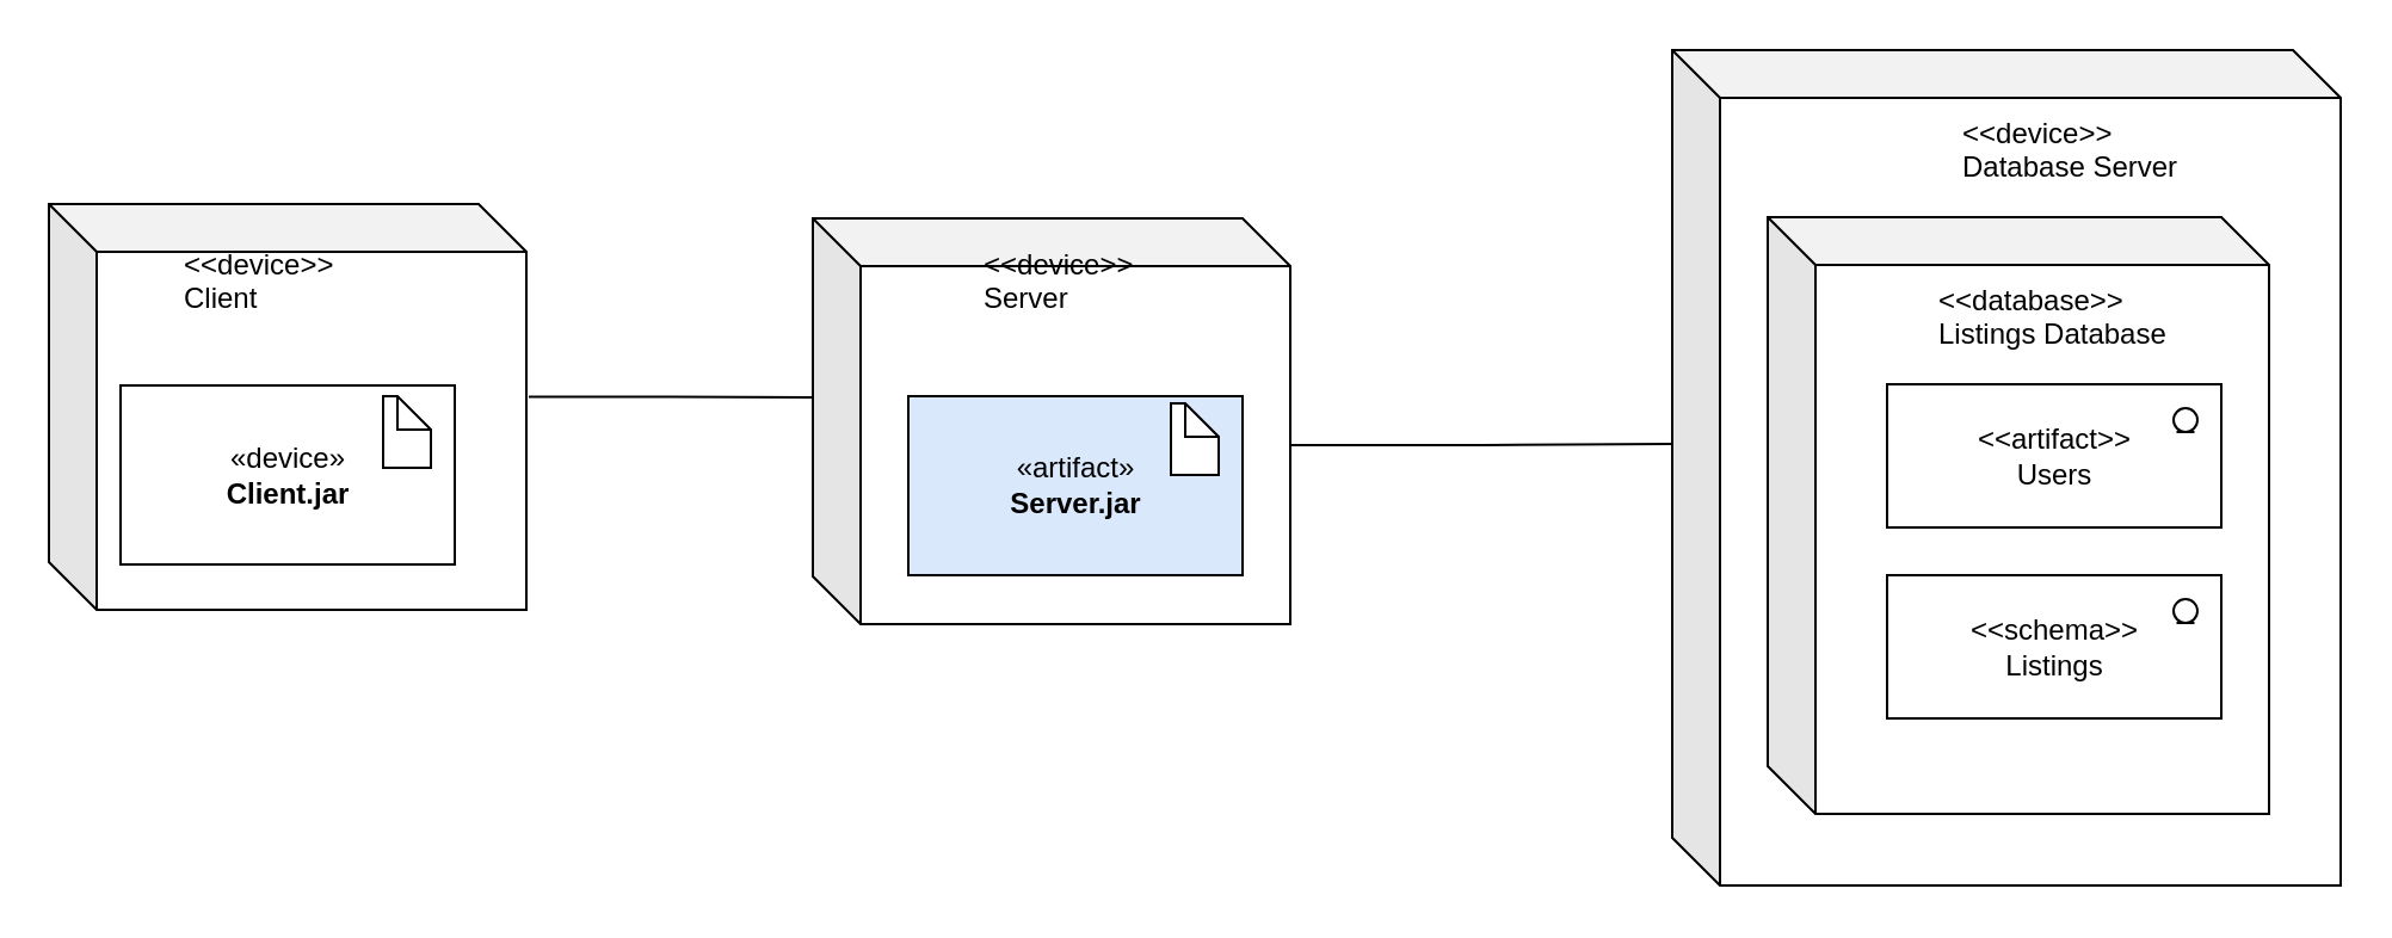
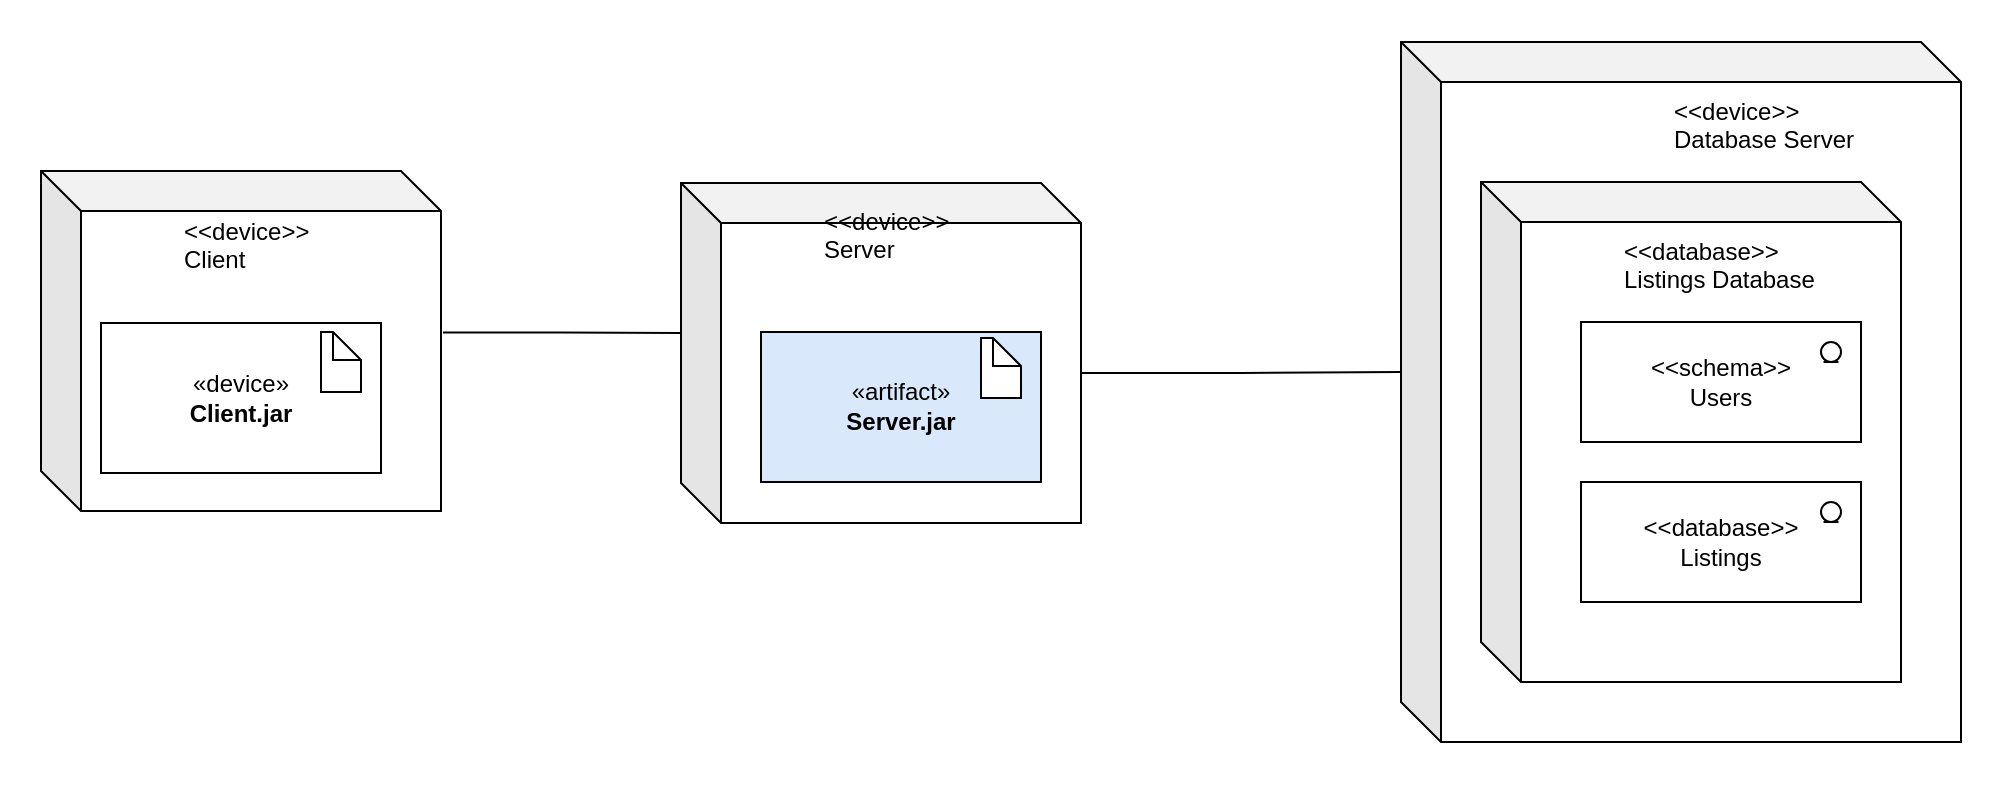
  <mxCell id="0" />
  <mxCell id="1" parent="0" />
  <mxCell id="2" style="edgeStyle=orthogonalEdgeStyle;rounded=0;orthogonalLoop=1;jettySize=auto;html=1;exitX=0;exitY=0;exitDx=200;exitDy=95;exitPerimeter=0;entryX=0;entryY=0;entryDx=0;entryDy=165;entryPerimeter=0;endArrow=none;endFill=0;" edge="1" parent="1" source="3" target="4"><mxGeometry relative="1" as="geometry" /></mxCell>
  <mxCell id="3" value="" style="shape=cube;whiteSpace=wrap;html=1;boundedLbl=1;backgroundOutline=1;darkOpacity=0.05;darkOpacity2=0.1;" parent="1" vertex="1"><mxGeometry x="340" y="91" width="200" height="170" as="geometry" /></mxCell>
  <mxCell id="4" value="" style="shape=cube;whiteSpace=wrap;html=1;boundedLbl=1;backgroundOutline=1;darkOpacity=0.05;darkOpacity2=0.1;" parent="1" vertex="1"><mxGeometry x="700" y="20.5" width="280" height="350" as="geometry" /></mxCell>
- <mxCell id="5" value="&amp;lt;&amp;lt;device&amp;gt;&amp;gt;&lt;br&gt;Database Server" style="text;html=1;resizable=0;points=[];autosize=1;align=left;verticalAlign=top;spacingTop=-4;" vertex="1" parent="1"><mxGeometry x="820" y="45.5" width="110" height="30" as="geometry" /></mxCell>
+ <mxCell id="5" value="&amp;lt;&amp;lt;device&amp;gt;&amp;gt;&lt;br&gt;Database Server" style="text;html=1;resizable=0;points=[];autosize=1;align=left;verticalAlign=top;spacingTop=-4;" vertex="1" parent="1"><mxGeometry x="835" y="45.5" width="110" height="30" as="geometry" /></mxCell>
  <mxCell id="6" value="" style="shape=cube;whiteSpace=wrap;html=1;boundedLbl=1;backgroundOutline=1;darkOpacity=0.05;darkOpacity2=0.1;" vertex="1" parent="1"><mxGeometry x="740" y="90.5" width="210" height="250" as="geometry" /></mxCell>
  <mxCell id="7" value="&amp;lt;&amp;lt;database&amp;gt;&amp;gt;&lt;br&gt;Listings Database" style="text;html=1;resizable=0;points=[];autosize=1;align=left;verticalAlign=top;spacingTop=-4;" vertex="1" parent="1"><mxGeometry x="810" y="115.5" width="130" height="30" as="geometry" /></mxCell>
- <mxCell id="8" value="&amp;lt;&amp;lt;artifact&amp;gt;&amp;gt;&lt;br&gt;Users" style="html=1;" vertex="1" parent="1"><mxGeometry x="790" y="160.5" width="140" height="60" as="geometry" /></mxCell>
- <mxCell id="9" value="&amp;lt;&amp;lt;schema&amp;gt;&amp;gt;&lt;br&gt;Listings" style="html=1;" vertex="1" parent="1"><mxGeometry x="790" y="240.5" width="140" height="60" as="geometry" /></mxCell>
+ <mxCell id="8" value="&amp;lt;&amp;lt;schema&amp;gt;&amp;gt;&lt;br&gt;Users" style="html=1;" vertex="1" parent="1"><mxGeometry x="790" y="160.5" width="140" height="60" as="geometry" /></mxCell>
+ <mxCell id="9" value="&amp;lt;&amp;lt;database&amp;gt;&amp;gt;&lt;br&gt;Listings" style="html=1;" vertex="1" parent="1"><mxGeometry x="790" y="240.5" width="140" height="60" as="geometry" /></mxCell>
  <mxCell id="10" value="" style="ellipse;shape=umlEntity;whiteSpace=wrap;html=1;" vertex="1" parent="1"><mxGeometry x="910" y="170.5" width="10" height="10" as="geometry" /></mxCell>
  <mxCell id="11" value="" style="ellipse;shape=umlEntity;whiteSpace=wrap;html=1;" vertex="1" parent="1"><mxGeometry x="910" y="250.5" width="10" height="10" as="geometry" /></mxCell>
  <mxCell id="12" value="&amp;lt;&amp;lt;device&amp;gt;&amp;gt;&lt;br&gt;Server" style="text;html=1;resizable=0;points=[];autosize=1;align=left;verticalAlign=top;spacingTop=-4;" vertex="1" parent="1"><mxGeometry x="410" y="101" width="80" height="30" as="geometry" /></mxCell>
  <mxCell id="13" value="«artifact»&lt;br&gt;&lt;b&gt;Server.jar&lt;/b&gt;" style="html=1;fillColor=#dae8fc;" vertex="1" parent="1"><mxGeometry x="380" y="165.5" width="140" height="75" as="geometry" /></mxCell>
  <mxCell id="14" style="edgeStyle=orthogonalEdgeStyle;rounded=0;orthogonalLoop=1;jettySize=auto;html=1;exitX=1.005;exitY=0.475;exitDx=0;exitDy=0;exitPerimeter=0;entryX=0;entryY=0;entryDx=0;entryDy=75;entryPerimeter=0;endArrow=none;endFill=0;" edge="1" parent="1" source="15" target="3"><mxGeometry relative="1" as="geometry" /></mxCell>
  <mxCell id="15" value="" style="shape=cube;whiteSpace=wrap;html=1;boundedLbl=1;backgroundOutline=1;darkOpacity=0.05;darkOpacity2=0.1;" vertex="1" parent="1"><mxGeometry x="20" y="85" width="200" height="170" as="geometry" /></mxCell>
  <mxCell id="16" value="«device»&lt;br&gt;&lt;b&gt;Client.jar&lt;/b&gt;" style="html=1;" vertex="1" parent="1"><mxGeometry x="50" y="161" width="140" height="75" as="geometry" /></mxCell>
- <mxCell id="17" value="&amp;lt;&amp;lt;device&amp;gt;&amp;gt;&lt;br&gt;Client" style="text;html=1;resizable=0;points=[];autosize=1;align=left;verticalAlign=top;spacingTop=-4;" vertex="1" parent="1"><mxGeometry x="75" y="101" width="80" height="30" as="geometry" /></mxCell>
+ <mxCell id="17" value="&amp;lt;&amp;lt;device&amp;gt;&amp;gt;&lt;br&gt;Client" style="text;html=1;resizable=0;points=[];autosize=1;align=left;verticalAlign=top;spacingTop=-4;" vertex="1" parent="1"><mxGeometry x="90" y="106" width="80" height="30" as="geometry" /></mxCell>
  <mxCell id="18" value="" style="shape=note;whiteSpace=wrap;html=1;size=14;verticalAlign=top;align=left;spacingTop=-6;" vertex="1" parent="1"><mxGeometry x="160" y="165.5" width="20" height="30" as="geometry" /></mxCell>
  <mxCell id="19" value="" style="shape=note;whiteSpace=wrap;html=1;size=14;verticalAlign=top;align=left;spacingTop=-6;" vertex="1" parent="1"><mxGeometry x="490" y="168.5" width="20" height="30" as="geometry" /></mxCell>
